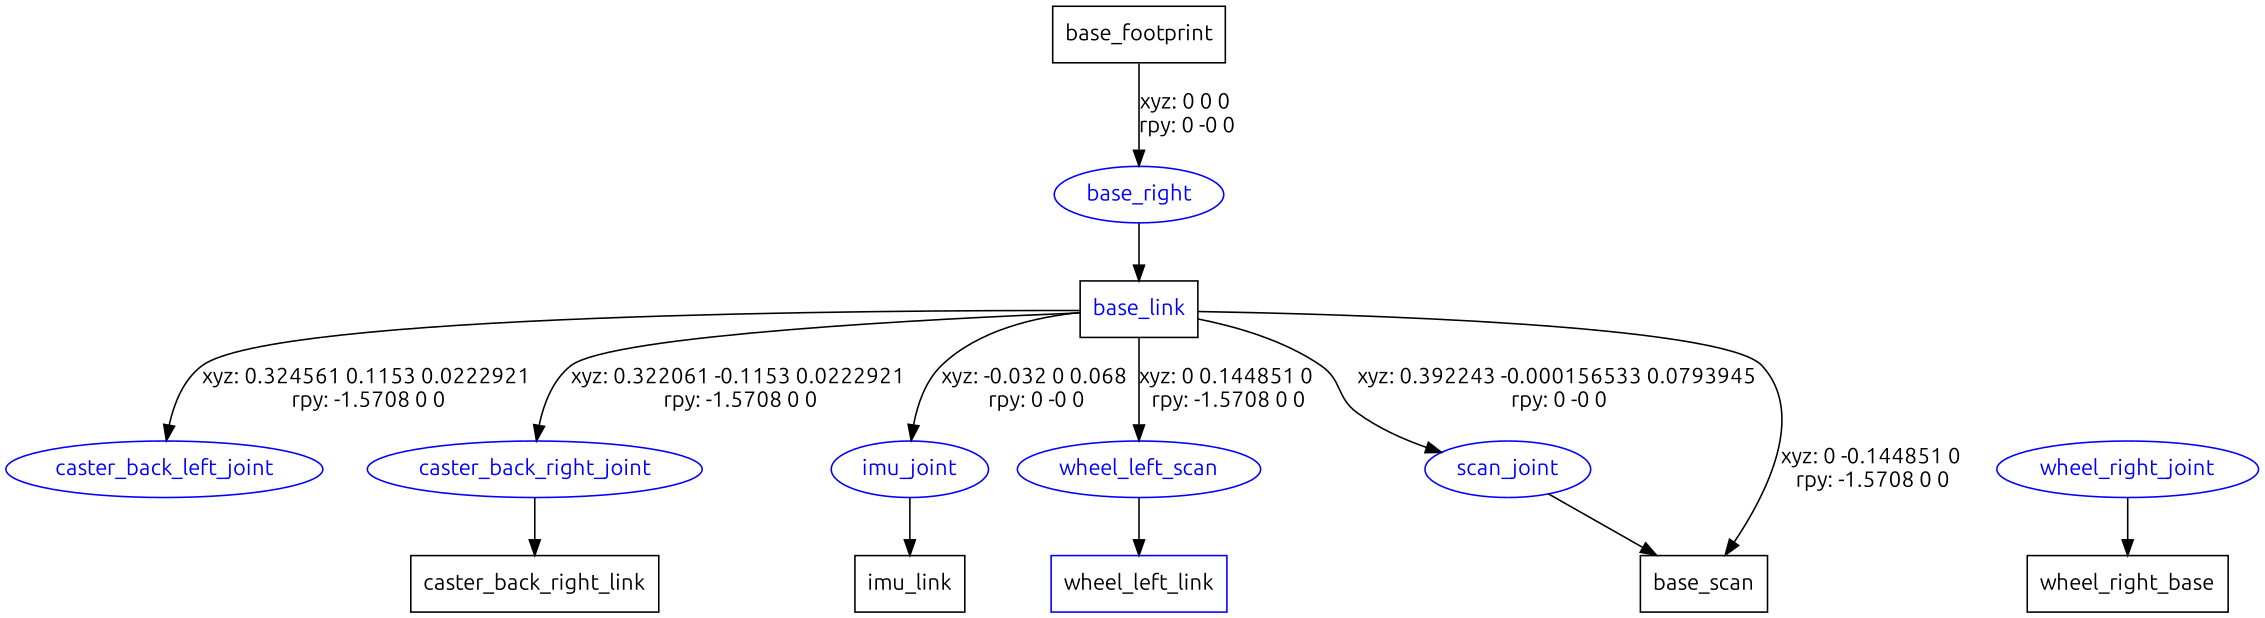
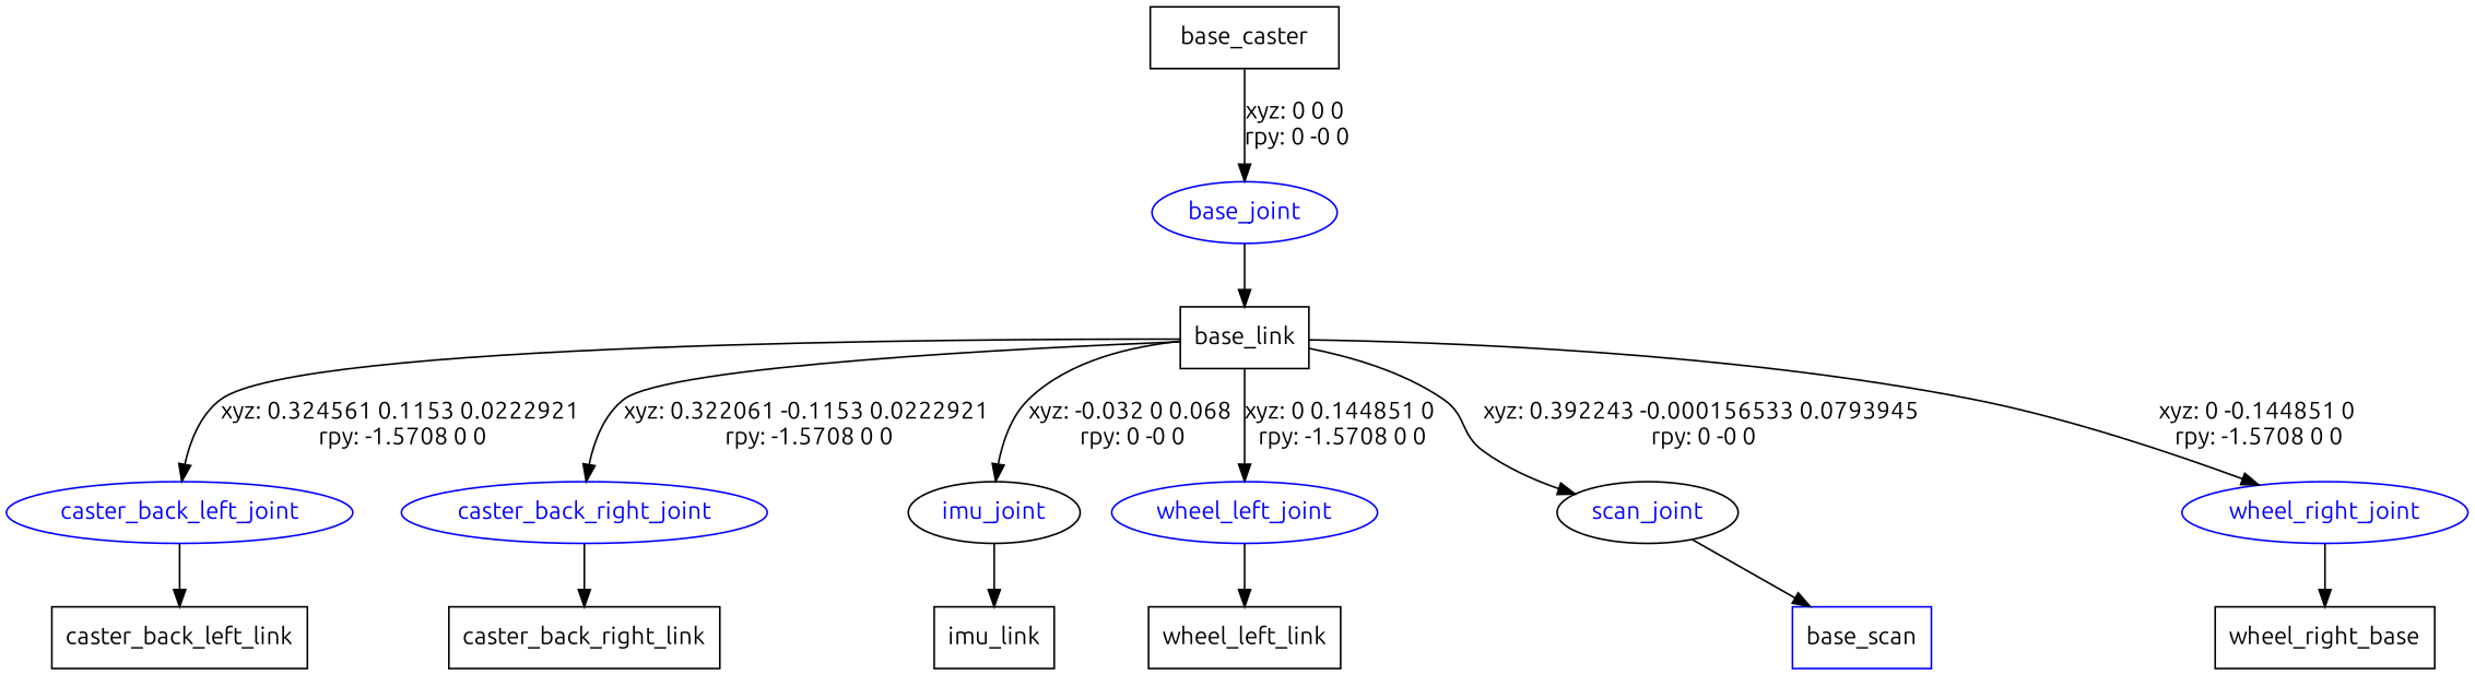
  digraph {
    fontname=Ubuntu
    node [fontname=Ubuntu shape=box]
    edge [fontname=Ubuntu]
-   n1 [label=base_footprint]
-   base_joint [color=blue fontcolor=blue shape=ellipse label=base_right]
-   n3 [label=base_link fontcolor=blue]
+   n1 [label=base_caster]
+   base_joint [color=blue fontcolor=blue shape=ellipse]
+   n3 [label=base_link]
    caster_back_left_joint [color=blue fontcolor=blue shape=ellipse]
    caster_back_right_joint [color=blue fontcolor=blue shape=ellipse]
-   imu_joint [color=blue fontcolor=blue shape=ellipse]
-   scan_joint [color=blue fontcolor=blue shape=ellipse]
-   wheel_left_joint [color=blue fontcolor=blue shape=ellipse label=wheel_left_scan]
+   imu_joint [color=black fontcolor=blue shape=ellipse]
+   scan_joint [color=black fontcolor=blue shape=ellipse]
+   wheel_left_joint [color=blue fontcolor=blue shape=ellipse]
    wheel_right_joint [color=blue fontcolor=blue shape=ellipse]
+   n10 [label=caster_back_left_link]
    n11 [label=caster_back_right_link]
    n12 [label=imu_link]
-   n13 [label=base_scan]
-   n14 [label=wheel_left_link color=blue]
+   n13 [label=base_scan color=blue]
+   n14 [label=wheel_left_link]
    n15 [label=wheel_right_base]
    n1 -> base_joint [label="xyz: 0 0 0 \nrpy: 0 -0 0"]
    base_joint -> n3
    n3 -> caster_back_left_joint [label="xyz: 0.324561 0.1153 0.0222921 \nrpy: -1.5708 0 0"]
    n3 -> caster_back_right_joint [label="xyz: 0.322061 -0.1153 0.0222921 \nrpy: -1.5708 0 0"]
    n3 -> imu_joint [label="xyz: -0.032 0 0.068 \nrpy: 0 -0 0"]
    n3 -> scan_joint [label="xyz: 0.392243 -0.000156533 0.0793945 \nrpy: 0 -0 0"]
    n3 -> wheel_left_joint [label="xyz: 0 0.144851 0 \nrpy: -1.5708 0 0"]
-   n3 -> n13 [label="xyz: 0 -0.144851 0 \nrpy: -1.5708 0 0"]
+   n3 -> wheel_right_joint [label="xyz: 0 -0.144851 0 \nrpy: -1.5708 0 0"]
+   caster_back_left_joint -> n10
    caster_back_right_joint -> n11
    imu_joint -> n12
    scan_joint -> n13
    wheel_left_joint -> n14
    wheel_right_joint -> n15
  }
